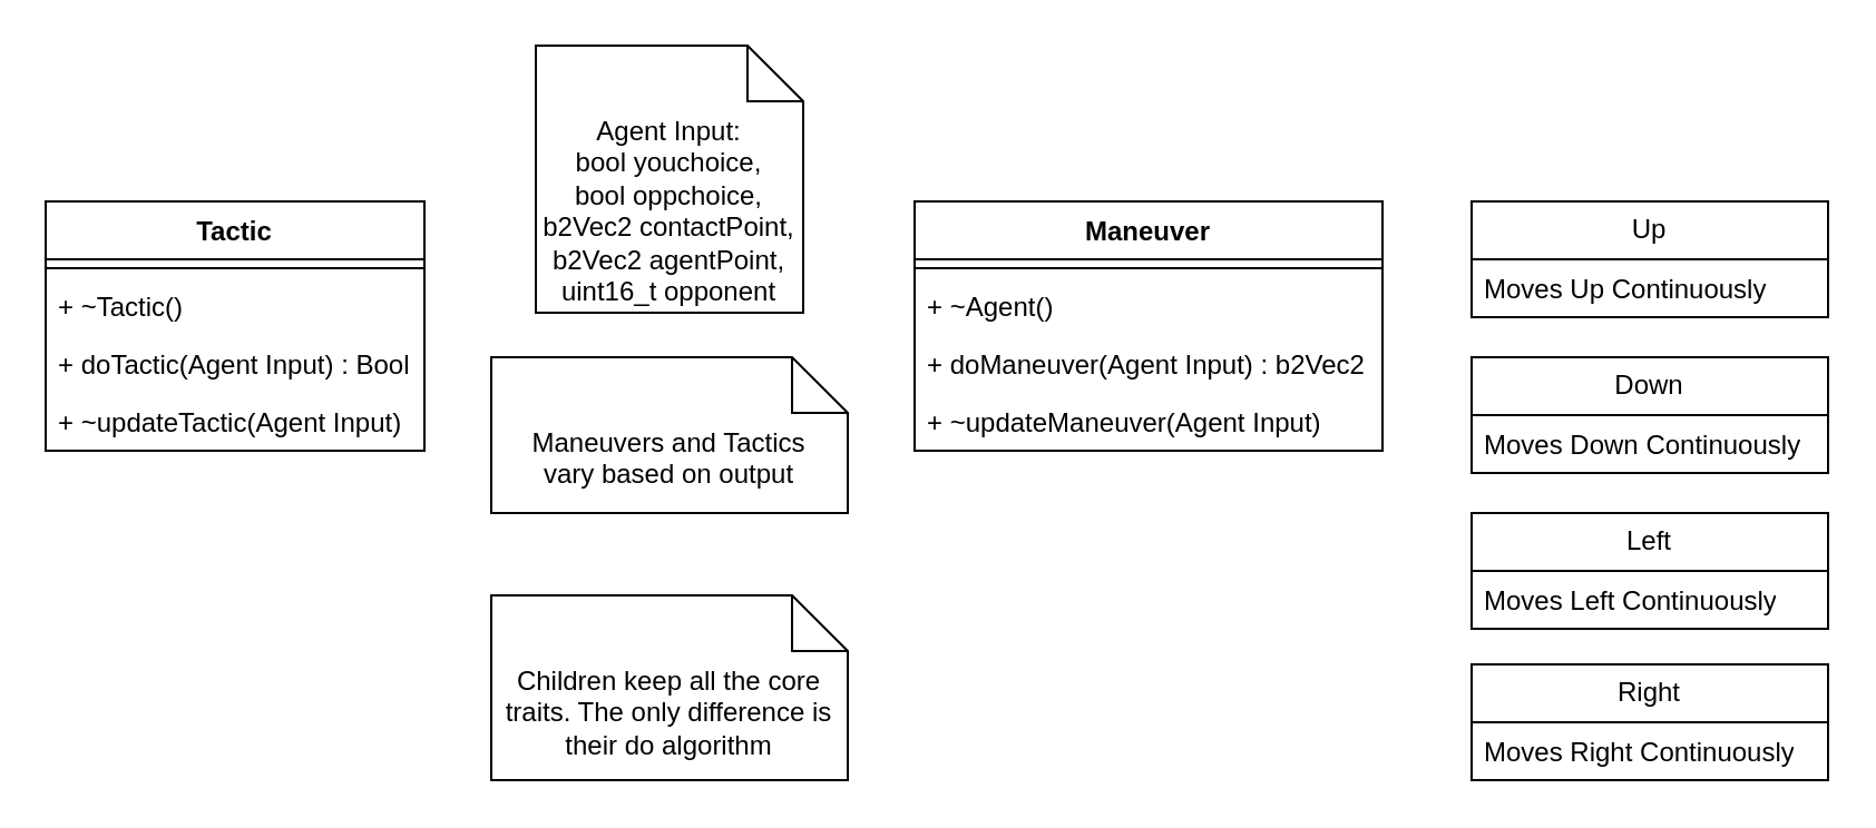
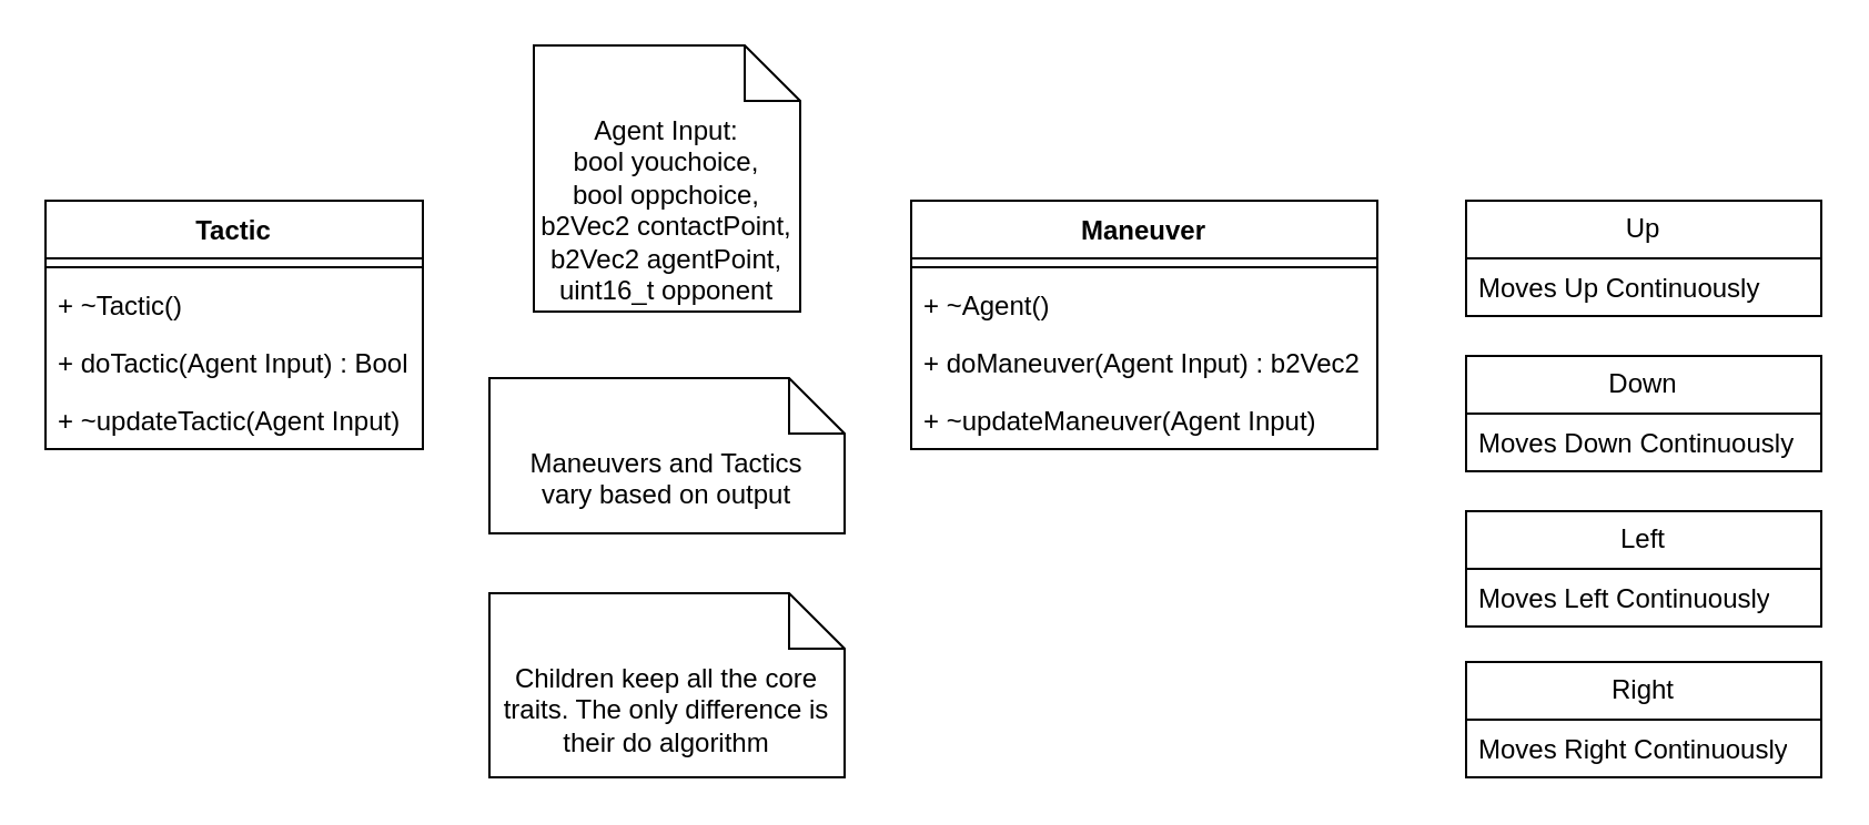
  <mxCell id="0" />
  <mxCell id="1" parent="0" />
  <mxCell id="2" value="Tactic" style="swimlane;fontStyle=1;align=center;verticalAlign=top;childLayout=stackLayout;horizontal=1;startSize=26;horizontalStack=0;resizeParent=1;resizeParentMax=0;resizeLast=0;collapsible=1;marginBottom=0;whiteSpace=wrap;html=1;" vertex="1" parent="1"><mxGeometry x="20" y="90" width="170" height="112" as="geometry" /></mxCell>
  <mxCell id="3" value="" style="line;strokeWidth=1;fillColor=none;align=left;verticalAlign=middle;spacingTop=-1;spacingLeft=3;spacingRight=3;rotatable=0;labelPosition=right;points=[];portConstraint=eastwest;strokeColor=inherit;" vertex="1" parent="2"><mxGeometry y="26" width="170" height="8" as="geometry" /></mxCell>
  <mxCell id="4" value="&lt;div&gt;+ ~Tactic()&lt;/div&gt;" style="text;strokeColor=none;fillColor=none;align=left;verticalAlign=top;spacingLeft=4;spacingRight=4;overflow=hidden;rotatable=0;points=[[0,0.5],[1,0.5]];portConstraint=eastwest;whiteSpace=wrap;html=1;" vertex="1" parent="2"><mxGeometry y="34" width="170" height="26" as="geometry" /></mxCell>
  <mxCell id="5" value="&lt;div&gt;+ doTactic(Agent Input) : Bool&lt;br&gt;&lt;/div&gt;" style="text;strokeColor=none;fillColor=none;align=left;verticalAlign=top;spacingLeft=4;spacingRight=4;overflow=hidden;rotatable=0;points=[[0,0.5],[1,0.5]];portConstraint=eastwest;whiteSpace=wrap;html=1;" vertex="1" parent="2"><mxGeometry y="60" width="170" height="26" as="geometry" /></mxCell>
  <mxCell id="6" value="&lt;div&gt;+ ~updateTactic(Agent Input)&lt;/div&gt;" style="text;strokeColor=none;fillColor=none;align=left;verticalAlign=top;spacingLeft=4;spacingRight=4;overflow=hidden;rotatable=0;points=[[0,0.5],[1,0.5]];portConstraint=eastwest;whiteSpace=wrap;html=1;" vertex="1" parent="2"><mxGeometry y="86" width="170" height="26" as="geometry" /></mxCell>
  <mxCell id="7" value="Agent Input:&lt;br&gt;&lt;div&gt;bool youchoice,&lt;/div&gt;&lt;div&gt;bool oppchoice, b2Vec2 contactPoint, b2Vec2 agentPoint, uint16_t opponent&lt;/div&gt;" style="shape=note2;boundedLbl=1;whiteSpace=wrap;html=1;size=25;verticalAlign=top;align=center;" vertex="1" parent="1"><mxGeometry x="240" y="20" width="120" height="120" as="geometry" /></mxCell>
  <mxCell id="8" value="Maneuver" style="swimlane;fontStyle=1;align=center;verticalAlign=top;childLayout=stackLayout;horizontal=1;startSize=26;horizontalStack=0;resizeParent=1;resizeParentMax=0;resizeLast=0;collapsible=1;marginBottom=0;whiteSpace=wrap;html=1;" vertex="1" parent="1"><mxGeometry x="410" y="90" width="210" height="112" as="geometry" /></mxCell>
  <mxCell id="9" value="" style="line;strokeWidth=1;fillColor=none;align=left;verticalAlign=middle;spacingTop=-1;spacingLeft=3;spacingRight=3;rotatable=0;labelPosition=right;points=[];portConstraint=eastwest;strokeColor=inherit;" vertex="1" parent="8"><mxGeometry y="26" width="210" height="8" as="geometry" /></mxCell>
  <mxCell id="10" value="&lt;div&gt;+ ~Agent()&lt;/div&gt;" style="text;strokeColor=none;fillColor=none;align=left;verticalAlign=top;spacingLeft=4;spacingRight=4;overflow=hidden;rotatable=0;points=[[0,0.5],[1,0.5]];portConstraint=eastwest;whiteSpace=wrap;html=1;" vertex="1" parent="8"><mxGeometry y="34" width="210" height="26" as="geometry" /></mxCell>
  <mxCell id="11" value="&lt;div&gt;+ doManeuver(Agent Input) : b2Vec2&lt;br&gt;&lt;/div&gt;" style="text;strokeColor=none;fillColor=none;align=left;verticalAlign=top;spacingLeft=4;spacingRight=4;overflow=hidden;rotatable=0;points=[[0,0.5],[1,0.5]];portConstraint=eastwest;whiteSpace=wrap;html=1;" vertex="1" parent="8"><mxGeometry y="60" width="210" height="26" as="geometry" /></mxCell>
  <mxCell id="12" value="&lt;div&gt;+ ~updateManeuver(Agent Input)&lt;/div&gt;" style="text;strokeColor=none;fillColor=none;align=left;verticalAlign=top;spacingLeft=4;spacingRight=4;overflow=hidden;rotatable=0;points=[[0,0.5],[1,0.5]];portConstraint=eastwest;whiteSpace=wrap;html=1;" vertex="1" parent="8"><mxGeometry y="86" width="210" height="26" as="geometry" /></mxCell>
  <mxCell id="13" value="Up" style="swimlane;fontStyle=0;childLayout=stackLayout;horizontal=1;startSize=26;fillColor=none;horizontalStack=0;resizeParent=1;resizeParentMax=0;resizeLast=0;collapsible=1;marginBottom=0;whiteSpace=wrap;html=1;" vertex="1" parent="1"><mxGeometry x="660" y="90" width="160" height="52" as="geometry" /></mxCell>
  <mxCell id="14" value="Moves Up Continuously" style="text;strokeColor=none;fillColor=none;align=left;verticalAlign=top;spacingLeft=4;spacingRight=4;overflow=hidden;rotatable=0;points=[[0,0.5],[1,0.5]];portConstraint=eastwest;whiteSpace=wrap;html=1;" vertex="1" parent="13"><mxGeometry y="26" width="160" height="26" as="geometry" /></mxCell>
- <mxCell id="15" value="&lt;div&gt;Maneuvers and Tactics&lt;/div&gt;&lt;div&gt;vary based on output&lt;br&gt;&lt;/div&gt;" style="shape=note2;boundedLbl=1;whiteSpace=wrap;html=1;size=25;verticalAlign=top;align=center;" vertex="1" parent="1"><mxGeometry x="220" y="160" width="160" height="70" as="geometry" /></mxCell>
+ <mxCell id="15" value="&lt;div&gt;Maneuvers and Tactics&lt;/div&gt;&lt;div&gt;vary based on output&lt;br&gt;&lt;/div&gt;" style="shape=note2;boundedLbl=1;whiteSpace=wrap;html=1;size=25;verticalAlign=top;align=center;" vertex="1" parent="1"><mxGeometry x="220" y="170" width="160" height="70" as="geometry" /></mxCell>
  <mxCell id="16" value="Children keep all the core traits. The only difference is their do algorithm" style="shape=note2;boundedLbl=1;whiteSpace=wrap;html=1;size=25;verticalAlign=top;align=center;" vertex="1" parent="1"><mxGeometry x="220" y="267" width="160" height="83" as="geometry" /></mxCell>
  <mxCell id="17" value="Down" style="swimlane;fontStyle=0;childLayout=stackLayout;horizontal=1;startSize=26;fillColor=none;horizontalStack=0;resizeParent=1;resizeParentMax=0;resizeLast=0;collapsible=1;marginBottom=0;whiteSpace=wrap;html=1;" vertex="1" parent="1"><mxGeometry x="660" y="160" width="160" height="52" as="geometry" /></mxCell>
  <mxCell id="18" value="Moves Down Continuously" style="text;strokeColor=none;fillColor=none;align=left;verticalAlign=top;spacingLeft=4;spacingRight=4;overflow=hidden;rotatable=0;points=[[0,0.5],[1,0.5]];portConstraint=eastwest;whiteSpace=wrap;html=1;" vertex="1" parent="17"><mxGeometry y="26" width="160" height="26" as="geometry" /></mxCell>
  <mxCell id="19" value="Left" style="swimlane;fontStyle=0;childLayout=stackLayout;horizontal=1;startSize=26;fillColor=none;horizontalStack=0;resizeParent=1;resizeParentMax=0;resizeLast=0;collapsible=1;marginBottom=0;whiteSpace=wrap;html=1;" vertex="1" parent="1"><mxGeometry x="660" y="230" width="160" height="52" as="geometry" /></mxCell>
  <mxCell id="20" value="Moves Left Continuously" style="text;strokeColor=none;fillColor=none;align=left;verticalAlign=top;spacingLeft=4;spacingRight=4;overflow=hidden;rotatable=0;points=[[0,0.5],[1,0.5]];portConstraint=eastwest;whiteSpace=wrap;html=1;" vertex="1" parent="19"><mxGeometry y="26" width="160" height="26" as="geometry" /></mxCell>
  <mxCell id="21" value="Right" style="swimlane;fontStyle=0;childLayout=stackLayout;horizontal=1;startSize=26;fillColor=none;horizontalStack=0;resizeParent=1;resizeParentMax=0;resizeLast=0;collapsible=1;marginBottom=0;whiteSpace=wrap;html=1;" vertex="1" parent="1"><mxGeometry x="660" y="298" width="160" height="52" as="geometry" /></mxCell>
  <mxCell id="22" value="Moves Right Continuously" style="text;strokeColor=none;fillColor=none;align=left;verticalAlign=top;spacingLeft=4;spacingRight=4;overflow=hidden;rotatable=0;points=[[0,0.5],[1,0.5]];portConstraint=eastwest;whiteSpace=wrap;html=1;" vertex="1" parent="21"><mxGeometry y="26" width="160" height="26" as="geometry" /></mxCell>
